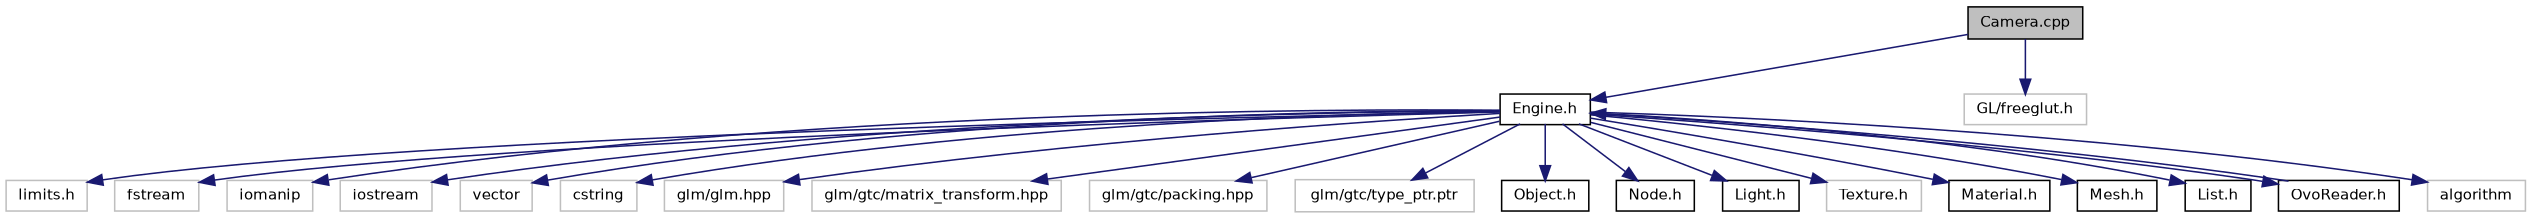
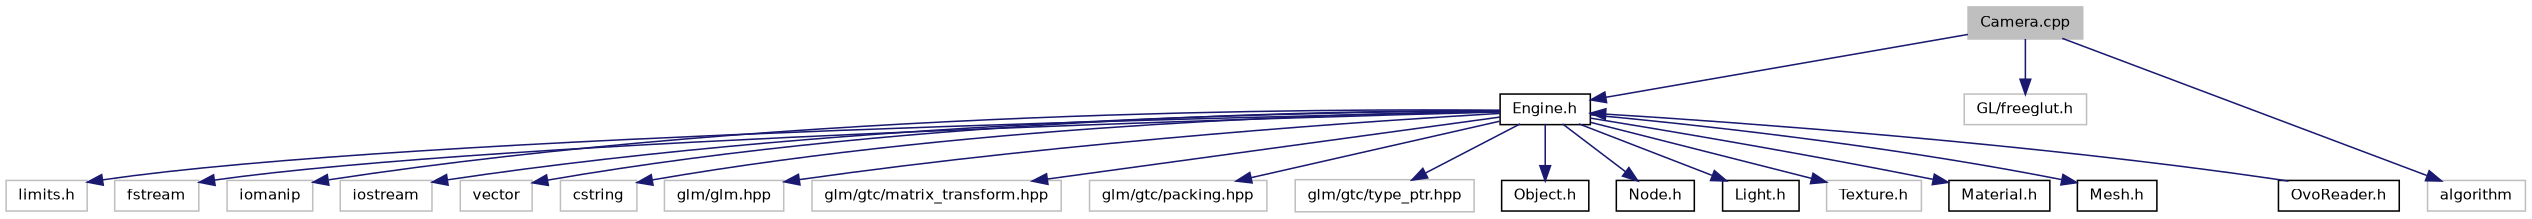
  digraph {
    node [color=grey75 fillcolor=white fontname=Helvetica fontsize=10 shape=record style=filled]
    edge [color=midnightblue fontname=Helvetica fontsize=10 labelfontname=Helvetica labelfontsize=10 style=solid]
-   n1 [color=black fillcolor=grey75 fontcolor=black height=0.2 label="Camera.cpp" width=0.4]
+   n1 [fillcolor=grey75 fontcolor=black height=0.2 label="Camera.cpp" width=0.4]
    n2 [color=black height=0.2 label="Engine.h" width=0.4]
    n3 [height=0.2 label="GL/freeglut.h" width=0.4]
    n4 [height=0.2 label="limits.h" width=0.4]
    n5 [height=0.2 label=algorithm width=0.4]
    n6 [height=0.2 label=fstream width=0.4]
    n7 [height=0.2 label=iomanip width=0.4]
    n8 [height=0.2 label=iostream width=0.4]
    n9 [height=0.2 label=vector width=0.4]
    n10 [height=0.2 label=cstring width=0.4]
    n11 [height=0.2 label="glm/glm.hpp" width=0.4]
    n12 [height=0.2 label="glm/gtc/matrix_transform.hpp" width=0.4]
    n13 [height=0.2 label="glm/gtc/packing.hpp" width=0.4]
-   n14 [height=0.2 label="glm/gtc/type_ptr.ptr" width=0.4]
+   n14 [height=0.2 label="glm/gtc/type_ptr.hpp" width=0.4]
    n15 [color=black height=0.2 label="Object.h" width=0.4]
    n16 [color=black height=0.2 label="Node.h" width=0.4]
    n17 [color=black height=0.2 label="Light.h" width=0.4]
    n18 [height=0.2 label="Texture.h" width=0.4]
    n19 [color=black height=0.2 label="Material.h" width=0.4]
    n20 [color=black height=0.2 label="Mesh.h" width=0.4]
-   n21 [color=black height=0.2 label="List.h" width=0.4]
    n22 [color=black height=0.2 label="OvoReader.h" width=0.4]
    n1 -> n2
    n1 -> n3
    n2 -> n4
-   n2 -> n5
+   n1 -> n5
    n2 -> n6
    n2 -> n7
    n2 -> n8
    n2 -> n9
    n2 -> n10
    n2 -> n11
    n2 -> n12
    n2 -> n13
    n2 -> n14
    n2 -> n15
    n2 -> n16
    n2 -> n17
    n2 -> n18
    n2 -> n19
    n2 -> n20
-   n2 -> n21
-   n2 -> n22
    n22 -> n2
  }
